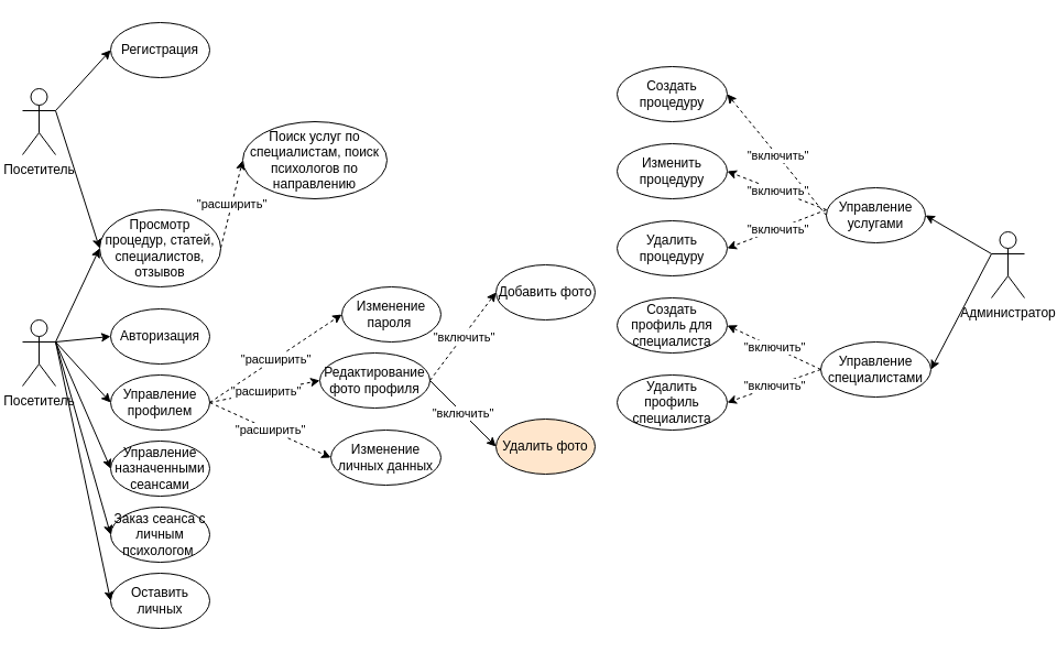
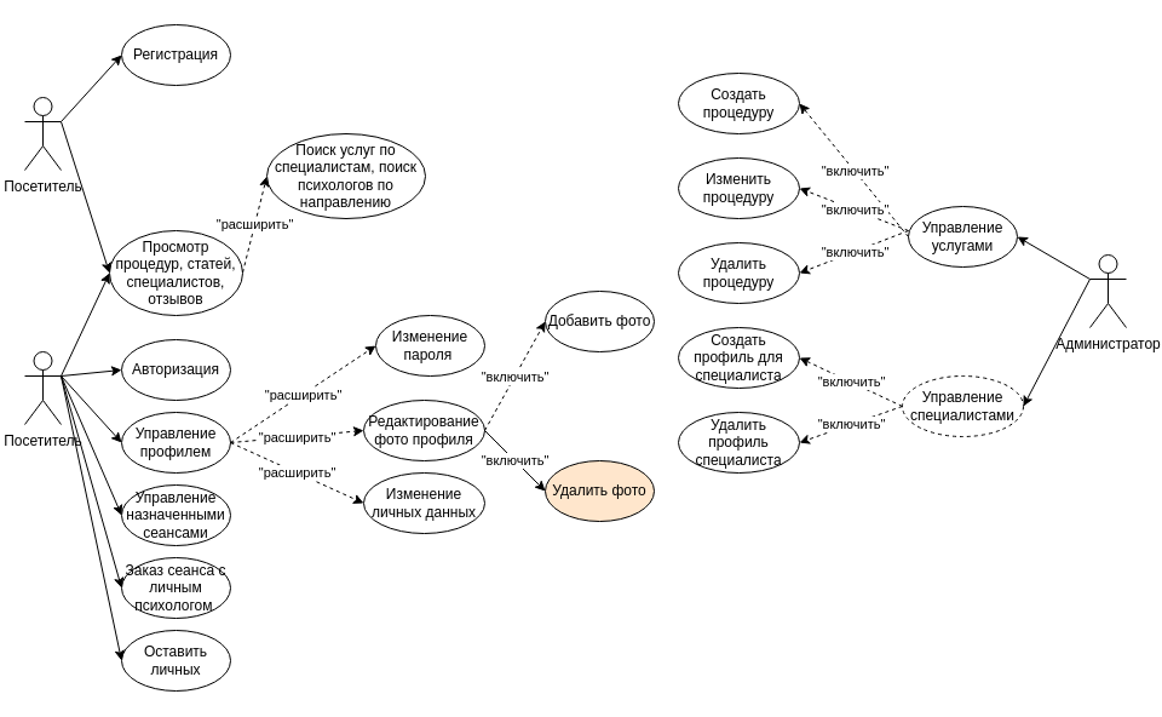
  <mxCell id="0" />
  <mxCell id="1" parent="0" />
  <mxCell id="2" value="Посетитель&lt;br&gt;" style="shape=umlActor;verticalLabelPosition=bottom;verticalAlign=top;html=1;outlineConnect=0;" vertex="1" parent="1"><mxGeometry x="20" y="80" width="30" height="60" as="geometry" /></mxCell>
  <mxCell id="3" value="Посетитель&lt;br&gt;" style="shape=umlActor;verticalLabelPosition=bottom;verticalAlign=top;html=1;outlineConnect=0;" vertex="1" parent="1"><mxGeometry x="20" y="290" width="30" height="60" as="geometry" /></mxCell>
  <mxCell id="4" value="Регистрация" style="ellipse;whiteSpace=wrap;html=1;" vertex="1" parent="1"><mxGeometry x="100" y="20" width="90" height="50" as="geometry" /></mxCell>
  <mxCell id="5" value="" style="endArrow=classic;html=1;rounded=0;exitX=1;exitY=0.333;exitDx=0;exitDy=0;exitPerimeter=0;entryX=0;entryY=0.5;entryDx=0;entryDy=0;" edge="1" parent="1" source="2" target="4"><mxGeometry width="50" height="50" relative="1" as="geometry"><mxPoint x="50" y="290" as="sourcePoint" /><mxPoint x="100" y="240" as="targetPoint" /></mxGeometry></mxCell>
  <mxCell id="6" value="Просмотр процедур, статей, специалистов, отзывов" style="ellipse;whiteSpace=wrap;html=1;" vertex="1" parent="1"><mxGeometry x="90" y="190" width="110" height="70" as="geometry" /></mxCell>
  <mxCell id="7" value="" style="endArrow=classic;html=1;rounded=0;entryX=0;entryY=0.5;entryDx=0;entryDy=0;" edge="1" parent="1" target="6"><mxGeometry width="50" height="50" relative="1" as="geometry"><mxPoint x="50" y="100" as="sourcePoint" /><mxPoint x="70" y="210" as="targetPoint" /></mxGeometry></mxCell>
  <mxCell id="8" value="" style="endArrow=classic;html=1;rounded=0;dashed=1;entryX=0;entryY=0.5;entryDx=0;entryDy=0;" edge="1" parent="1" target="10"><mxGeometry relative="1" as="geometry"><mxPoint x="200" y="224.64" as="sourcePoint" /><mxPoint x="280" y="150" as="targetPoint" /></mxGeometry></mxCell>
  <mxCell id="9" value="&quot;расширить&quot;" style="edgeLabel;resizable=0;html=1;align=center;verticalAlign=middle;" connectable="0" vertex="1" parent="8"><mxGeometry relative="1" as="geometry" /></mxCell>
  <mxCell id="10" value="Поиск услуг по специалистам, поиск психологов по направлению" style="ellipse;whiteSpace=wrap;html=1;" vertex="1" parent="1"><mxGeometry x="220" y="110" width="131" height="70" as="geometry" /></mxCell>
  <mxCell id="11" value="" style="endArrow=classic;html=1;rounded=0;exitX=1;exitY=0.333;exitDx=0;exitDy=0;exitPerimeter=0;entryX=0;entryY=0.5;entryDx=0;entryDy=0;" edge="1" parent="1" source="3" target="6"><mxGeometry width="50" height="50" relative="1" as="geometry"><mxPoint x="120" y="220" as="sourcePoint" /><mxPoint x="170" y="170" as="targetPoint" /></mxGeometry></mxCell>
  <mxCell id="12" value="Авторизация" style="ellipse;whiteSpace=wrap;html=1;" vertex="1" parent="1"><mxGeometry x="100" y="280" width="90" height="50" as="geometry" /></mxCell>
  <mxCell id="13" value="" style="endArrow=classic;html=1;rounded=0;entryX=0;entryY=0.5;entryDx=0;entryDy=0;" edge="1" parent="1" target="12"><mxGeometry width="50" height="50" relative="1" as="geometry"><mxPoint x="50" y="310" as="sourcePoint" /><mxPoint x="170" y="320" as="targetPoint" /></mxGeometry></mxCell>
  <mxCell id="14" value="Управление профилем" style="ellipse;whiteSpace=wrap;html=1;" vertex="1" parent="1"><mxGeometry x="100" y="340" width="90" height="50" as="geometry" /></mxCell>
  <mxCell id="15" value="" style="endArrow=classic;html=1;rounded=0;exitX=1;exitY=0.333;exitDx=0;exitDy=0;exitPerimeter=0;entryX=0;entryY=0.5;entryDx=0;entryDy=0;" edge="1" parent="1" source="3" target="14"><mxGeometry width="50" height="50" relative="1" as="geometry"><mxPoint x="120" y="450" as="sourcePoint" /><mxPoint x="170" y="400" as="targetPoint" /></mxGeometry></mxCell>
  <mxCell id="16" value="Управление назначенными сеансами" style="ellipse;whiteSpace=wrap;html=1;" vertex="1" parent="1"><mxGeometry x="100" y="400" width="90" height="50" as="geometry" /></mxCell>
  <mxCell id="17" value="" style="endArrow=classic;html=1;rounded=0;exitX=1;exitY=0.333;exitDx=0;exitDy=0;exitPerimeter=0;entryX=0;entryY=0.5;entryDx=0;entryDy=0;" edge="1" parent="1" source="3" target="16"><mxGeometry width="50" height="50" relative="1" as="geometry"><mxPoint x="120" y="530" as="sourcePoint" /><mxPoint x="170" y="480" as="targetPoint" /></mxGeometry></mxCell>
  <mxCell id="18" value="Заказ сеанса с личным психологом&amp;nbsp;" style="ellipse;whiteSpace=wrap;html=1;" vertex="1" parent="1"><mxGeometry x="100" y="460" width="90" height="50" as="geometry" /></mxCell>
  <mxCell id="19" value="" style="endArrow=classic;html=1;rounded=0;entryX=0;entryY=0.5;entryDx=0;entryDy=0;" edge="1" parent="1" target="18"><mxGeometry width="50" height="50" relative="1" as="geometry"><mxPoint x="50" y="310" as="sourcePoint" /><mxPoint x="170" y="480" as="targetPoint" /></mxGeometry></mxCell>
  <mxCell id="20" value="Оставить личных" style="ellipse;whiteSpace=wrap;html=1;" vertex="1" parent="1"><mxGeometry x="100" y="520" width="90" height="50" as="geometry" /></mxCell>
  <mxCell id="21" value="" style="endArrow=classic;html=1;rounded=0;exitX=1;exitY=0.333;exitDx=0;exitDy=0;exitPerimeter=0;entryX=0;entryY=0.5;entryDx=0;entryDy=0;" edge="1" parent="1" source="3" target="20"><mxGeometry width="50" height="50" relative="1" as="geometry"><mxPoint x="120" y="530" as="sourcePoint" /><mxPoint x="170" y="480" as="targetPoint" /></mxGeometry></mxCell>
  <mxCell id="22" value="Изменение пароля&amp;nbsp;" style="ellipse;whiteSpace=wrap;html=1;" vertex="1" parent="1"><mxGeometry x="310" y="260" width="90" height="50" as="geometry" /></mxCell>
- <mxCell id="23" value="Редактирование фото профиля" style="ellipse;whiteSpace=wrap;html=1;" vertex="1" parent="1"><mxGeometry x="290" y="320" width="100" height="50" as="geometry" /></mxCell>
+ <mxCell id="23" value="Редактирование фото профиля" style="ellipse;whiteSpace=wrap;html=1;" vertex="1" parent="1"><mxGeometry x="300" y="330" width="100" height="50" as="geometry" /></mxCell>
  <mxCell id="24" value="Изменение личных данных" style="ellipse;whiteSpace=wrap;html=1;" vertex="1" parent="1"><mxGeometry x="300" y="390" width="100" height="50" as="geometry" /></mxCell>
  <mxCell id="25" value="" style="endArrow=classic;html=1;rounded=0;exitX=1;exitY=0.5;exitDx=0;exitDy=0;entryX=0;entryY=0.5;entryDx=0;entryDy=0;dashed=1;" edge="1" parent="1" source="14" target="22"><mxGeometry relative="1" as="geometry"><mxPoint x="280" y="310" as="sourcePoint" /><mxPoint x="380" y="310" as="targetPoint" /></mxGeometry></mxCell>
  <mxCell id="26" value="&quot;расширить&quot;" style="edgeLabel;resizable=0;html=1;align=center;verticalAlign=middle;" connectable="0" vertex="1" parent="25"><mxGeometry relative="1" as="geometry" /></mxCell>
  <mxCell id="27" value="" style="endArrow=classic;html=1;rounded=0;exitX=1;exitY=0.5;exitDx=0;exitDy=0;entryX=0;entryY=0.5;entryDx=0;entryDy=0;dashed=1;" edge="1" parent="1" source="14" target="23"><mxGeometry relative="1" as="geometry"><mxPoint x="200" y="375" as="sourcePoint" /><mxPoint x="280" y="295" as="targetPoint" /></mxGeometry></mxCell>
  <mxCell id="28" value="&quot;расширить&quot;" style="edgeLabel;resizable=0;html=1;align=center;verticalAlign=middle;" connectable="0" vertex="1" parent="27"><mxGeometry relative="1" as="geometry" /></mxCell>
  <mxCell id="29" value="" style="endArrow=classic;html=1;rounded=0;exitX=1;exitY=0.5;exitDx=0;exitDy=0;entryX=0;entryY=0.5;entryDx=0;entryDy=0;dashed=1;" edge="1" parent="1" source="14" target="24"><mxGeometry relative="1" as="geometry"><mxPoint x="200" y="375" as="sourcePoint" /><mxPoint x="280" y="365" as="targetPoint" /></mxGeometry></mxCell>
  <mxCell id="30" value="&quot;расширить&quot;" style="edgeLabel;resizable=0;html=1;align=center;verticalAlign=middle;" connectable="0" vertex="1" parent="29"><mxGeometry relative="1" as="geometry" /></mxCell>
  <mxCell id="31" value="Добавить фото" style="ellipse;whiteSpace=wrap;html=1;" vertex="1" parent="1"><mxGeometry x="450" y="240" width="90" height="50" as="geometry" /></mxCell>
  <mxCell id="32" value="Удалить фото" style="ellipse;whiteSpace=wrap;html=1;fillColor=#ffe6cc;" vertex="1" parent="1"><mxGeometry x="450" y="380" width="90" height="50" as="geometry" /></mxCell>
  <mxCell id="33" value="" style="endArrow=classic;html=1;rounded=0;exitX=1;exitY=0.5;exitDx=0;exitDy=0;entryX=0;entryY=0.5;entryDx=0;entryDy=0;dashed=1;" edge="1" parent="1" source="23" target="31"><mxGeometry relative="1" as="geometry"><mxPoint x="200" y="375" as="sourcePoint" /><mxPoint x="310" y="425" as="targetPoint" /></mxGeometry></mxCell>
  <mxCell id="34" value="&quot;включить&quot;" style="edgeLabel;resizable=0;html=1;align=center;verticalAlign=middle;" connectable="0" vertex="1" parent="33"><mxGeometry relative="1" as="geometry" /></mxCell>
  <mxCell id="35" value="" style="endArrow=classic;html=1;rounded=0;exitX=1;exitY=0.5;exitDx=0;exitDy=0;entryX=0;entryY=0.5;entryDx=0;entryDy=0;dashed=0;" edge="1" parent="1" source="23" target="32"><mxGeometry relative="1" as="geometry"><mxPoint x="410" y="365" as="sourcePoint" /><mxPoint x="460" y="305" as="targetPoint" /></mxGeometry></mxCell>
  <mxCell id="36" value="&quot;включить&quot;" style="edgeLabel;resizable=0;html=1;align=center;verticalAlign=middle;" connectable="0" vertex="1" parent="35"><mxGeometry relative="1" as="geometry" /></mxCell>
  <mxCell id="37" value="Администратор" style="shape=umlActor;verticalLabelPosition=bottom;verticalAlign=top;html=1;outlineConnect=0;" vertex="1" parent="1"><mxGeometry x="900" y="210" width="30" height="60" as="geometry" /></mxCell>
  <mxCell id="38" value="Управление услугами" style="ellipse;whiteSpace=wrap;html=1;" vertex="1" parent="1"><mxGeometry x="750" y="170" width="90" height="50" as="geometry" /></mxCell>
- <mxCell id="39" value="Управление специалистами" style="ellipse;whiteSpace=wrap;html=1;" vertex="1" parent="1"><mxGeometry x="745" y="310" width="100" height="50" as="geometry" /></mxCell>
+ <mxCell id="39" value="Управление специалистами" style="ellipse;whiteSpace=wrap;html=1;dashed=1;" vertex="1" parent="1"><mxGeometry x="745" y="310" width="100" height="50" as="geometry" /></mxCell>
  <mxCell id="40" value="" style="endArrow=classic;html=1;rounded=0;exitX=0;exitY=0.333;exitDx=0;exitDy=0;exitPerimeter=0;entryX=1;entryY=0.5;entryDx=0;entryDy=0;" edge="1" parent="1" source="37" target="39"><mxGeometry width="50" height="50" relative="1" as="geometry"><mxPoint x="750" y="330" as="sourcePoint" /><mxPoint x="800" y="280" as="targetPoint" /></mxGeometry></mxCell>
  <mxCell id="41" value="" style="endArrow=classic;html=1;rounded=0;exitX=0;exitY=0.333;exitDx=0;exitDy=0;exitPerimeter=0;entryX=1;entryY=0.5;entryDx=0;entryDy=0;" edge="1" parent="1" source="37" target="38"><mxGeometry width="50" height="50" relative="1" as="geometry"><mxPoint x="910" y="240" as="sourcePoint" /><mxPoint x="855" y="345" as="targetPoint" /></mxGeometry></mxCell>
  <mxCell id="42" value="Создать профиль для специалиста" style="ellipse;whiteSpace=wrap;html=1;" vertex="1" parent="1"><mxGeometry x="560" y="270" width="100" height="50" as="geometry" /></mxCell>
  <mxCell id="43" value="Удалить профиль специалиста" style="ellipse;whiteSpace=wrap;html=1;" vertex="1" parent="1"><mxGeometry x="560" y="340" width="100" height="50" as="geometry" /></mxCell>
  <mxCell id="44" value="Создать процедуру" style="ellipse;whiteSpace=wrap;html=1;" vertex="1" parent="1"><mxGeometry x="560" y="60" width="100" height="50" as="geometry" /></mxCell>
  <mxCell id="45" value="Изменить процедуру" style="ellipse;whiteSpace=wrap;html=1;" vertex="1" parent="1"><mxGeometry x="560" y="130" width="100" height="50" as="geometry" /></mxCell>
  <mxCell id="46" value="Удалить процедуру" style="ellipse;whiteSpace=wrap;html=1;" vertex="1" parent="1"><mxGeometry x="560" y="200" width="100" height="50" as="geometry" /></mxCell>
  <mxCell id="47" value="" style="endArrow=classic;html=1;rounded=0;exitX=0;exitY=0.5;exitDx=0;exitDy=0;entryX=1;entryY=0.5;entryDx=0;entryDy=0;dashed=1;" edge="1" parent="1" source="38" target="44"><mxGeometry relative="1" as="geometry"><mxPoint x="720" y="140" as="sourcePoint" /><mxPoint x="770" y="80" as="targetPoint" /></mxGeometry></mxCell>
  <mxCell id="48" value="&quot;включить&quot;" style="edgeLabel;resizable=0;html=1;align=center;verticalAlign=middle;" connectable="0" vertex="1" parent="47"><mxGeometry relative="1" as="geometry" /></mxCell>
  <mxCell id="49" value="" style="endArrow=classic;html=1;rounded=0;entryX=1;entryY=0.5;entryDx=0;entryDy=0;dashed=1;" edge="1" parent="1" target="45"><mxGeometry relative="1" as="geometry"><mxPoint x="750" y="190" as="sourcePoint" /><mxPoint x="670" y="95" as="targetPoint" /></mxGeometry></mxCell>
  <mxCell id="50" value="&quot;включить&quot;" style="edgeLabel;resizable=0;html=1;align=center;verticalAlign=middle;" connectable="0" vertex="1" parent="49"><mxGeometry relative="1" as="geometry" /></mxCell>
  <mxCell id="51" value="" style="endArrow=classic;html=1;rounded=0;entryX=1;entryY=0.5;entryDx=0;entryDy=0;dashed=1;" edge="1" parent="1" target="46"><mxGeometry relative="1" as="geometry"><mxPoint x="750" y="190" as="sourcePoint" /><mxPoint x="670" y="165" as="targetPoint" /></mxGeometry></mxCell>
  <mxCell id="52" value="&quot;включить&quot;" style="edgeLabel;resizable=0;html=1;align=center;verticalAlign=middle;" connectable="0" vertex="1" parent="51"><mxGeometry relative="1" as="geometry" /></mxCell>
  <mxCell id="53" value="" style="endArrow=classic;html=1;rounded=0;entryX=1;entryY=0.5;entryDx=0;entryDy=0;dashed=1;exitX=0;exitY=0.5;exitDx=0;exitDy=0;" edge="1" parent="1" source="39" target="42"><mxGeometry relative="1" as="geometry"><mxPoint x="760" y="200" as="sourcePoint" /><mxPoint x="670" y="235" as="targetPoint" /></mxGeometry></mxCell>
  <mxCell id="54" value="&quot;включить&quot;" style="edgeLabel;resizable=0;html=1;align=center;verticalAlign=middle;" connectable="0" vertex="1" parent="53"><mxGeometry relative="1" as="geometry" /></mxCell>
  <mxCell id="55" value="" style="endArrow=classic;html=1;rounded=0;entryX=1;entryY=0.5;entryDx=0;entryDy=0;dashed=1;exitX=0;exitY=0.5;exitDx=0;exitDy=0;" edge="1" parent="1" source="39" target="43"><mxGeometry relative="1" as="geometry"><mxPoint x="755" y="345" as="sourcePoint" /><mxPoint x="670" y="305" as="targetPoint" /></mxGeometry></mxCell>
  <mxCell id="56" value="&quot;включить&quot;" style="edgeLabel;resizable=0;html=1;align=center;verticalAlign=middle;" connectable="0" vertex="1" parent="55"><mxGeometry relative="1" as="geometry" /></mxCell>
